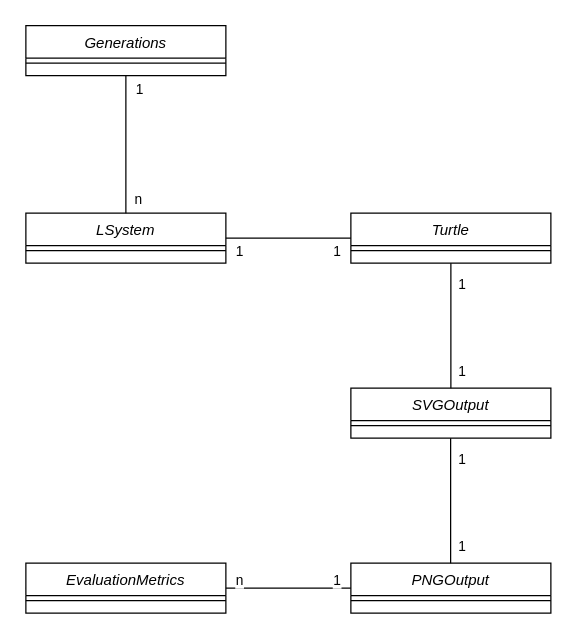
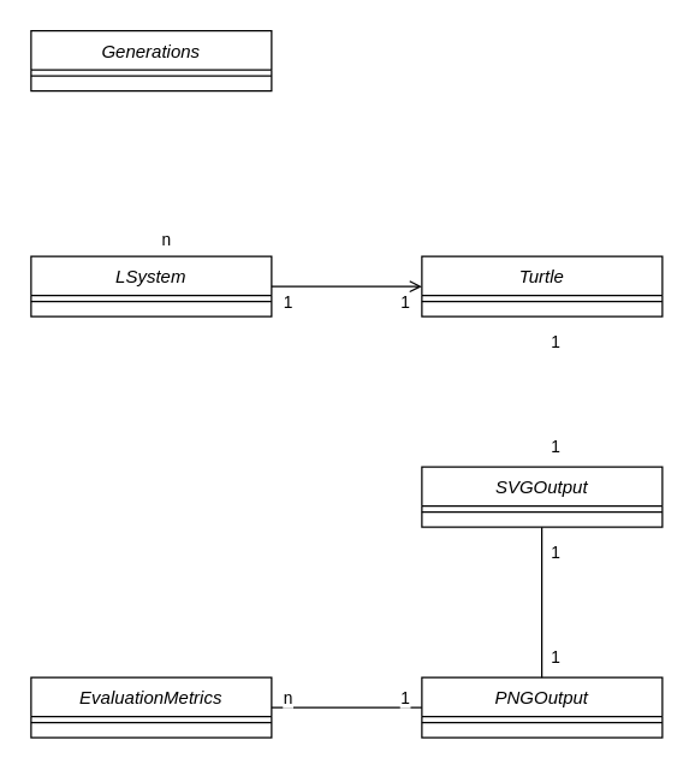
  <mxCell id="0" />
  <mxCell id="1" parent="0" />
  <mxCell id="2" value="LSystem" style="swimlane;fontStyle=2;align=center;verticalAlign=top;childLayout=stackLayout;horizontal=1;startSize=26;horizontalStack=0;resizeParent=1;resizeLast=0;collapsible=1;marginBottom=0;rounded=0;shadow=0;strokeWidth=1;" parent="1" vertex="1"><mxGeometry x="20" y="170" width="160" height="40" as="geometry"><mxRectangle x="230" y="140" width="160" height="26" as="alternateBounds" /></mxGeometry></mxCell>
  <mxCell id="3" value="" style="line;html=1;strokeWidth=1;align=left;verticalAlign=middle;spacingTop=-1;spacingLeft=3;spacingRight=3;rotatable=0;labelPosition=right;points=[];portConstraint=eastwest;" parent="2" vertex="1"><mxGeometry y="26" width="160" height="8" as="geometry" /></mxCell>
  <mxCell id="4" value="Turtle" style="swimlane;fontStyle=2;align=center;verticalAlign=top;childLayout=stackLayout;horizontal=1;startSize=26;horizontalStack=0;resizeParent=1;resizeLast=0;collapsible=1;marginBottom=0;rounded=0;shadow=0;strokeWidth=1;" parent="1" vertex="1"><mxGeometry x="280" y="170" width="160" height="40" as="geometry"><mxRectangle x="230" y="140" width="160" height="26" as="alternateBounds" /></mxGeometry></mxCell>
  <mxCell id="5" value="" style="line;html=1;strokeWidth=1;align=left;verticalAlign=middle;spacingTop=-1;spacingLeft=3;spacingRight=3;rotatable=0;labelPosition=right;points=[];portConstraint=eastwest;" parent="4" vertex="1"><mxGeometry y="26" width="160" height="8" as="geometry" /></mxCell>
  <mxCell id="6" value="SVGOutput" style="swimlane;fontStyle=2;align=center;verticalAlign=top;childLayout=stackLayout;horizontal=1;startSize=26;horizontalStack=0;resizeParent=1;resizeLast=0;collapsible=1;marginBottom=0;rounded=0;shadow=0;strokeWidth=1;" parent="1" vertex="1"><mxGeometry x="280" y="310" width="160" height="40" as="geometry"><mxRectangle x="230" y="140" width="160" height="26" as="alternateBounds" /></mxGeometry></mxCell>
  <mxCell id="7" value="" style="line;html=1;strokeWidth=1;align=left;verticalAlign=middle;spacingTop=-1;spacingLeft=3;spacingRight=3;rotatable=0;labelPosition=right;points=[];portConstraint=eastwest;" parent="6" vertex="1"><mxGeometry y="26" width="160" height="8" as="geometry" /></mxCell>
  <mxCell id="8" value="PNGOutput" style="swimlane;fontStyle=2;align=center;verticalAlign=top;childLayout=stackLayout;horizontal=1;startSize=26;horizontalStack=0;resizeParent=1;resizeLast=0;collapsible=1;marginBottom=0;rounded=0;shadow=0;strokeWidth=1;" parent="1" vertex="1"><mxGeometry x="280" y="450" width="160" height="40" as="geometry"><mxRectangle x="230" y="140" width="160" height="26" as="alternateBounds" /></mxGeometry></mxCell>
  <mxCell id="9" value="" style="line;html=1;strokeWidth=1;align=left;verticalAlign=middle;spacingTop=-1;spacingLeft=3;spacingRight=3;rotatable=0;labelPosition=right;points=[];portConstraint=eastwest;" parent="8" vertex="1"><mxGeometry y="26" width="160" height="8" as="geometry" /></mxCell>
- <mxCell id="10" value="" style="endArrow=none;html=1;rounded=0;exitX=1;exitY=0.5;exitDx=0;exitDy=0;entryX=0;entryY=0.5;entryDx=0;entryDy=0;" parent="1" source="2" target="4" edge="1"><mxGeometry width="50" height="50" relative="1" as="geometry"><mxPoint x="220" y="270" as="sourcePoint" /><mxPoint x="270" y="220" as="targetPoint" /></mxGeometry></mxCell>
+ <mxCell id="10" value="" style="endArrow=open;html=1;rounded=0;exitX=1;exitY=0.5;exitDx=0;exitDy=0;entryX=0;entryY=0.5;entryDx=0;entryDy=0;" parent="1" source="2" target="4" edge="1"><mxGeometry width="50" height="50" relative="1" as="geometry"><mxPoint x="220" y="270" as="sourcePoint" /><mxPoint x="270" y="220" as="targetPoint" /></mxGeometry></mxCell>
  <mxCell id="11" value="1" style="edgeLabel;html=1;align=center;verticalAlign=middle;resizable=0;points=[];" parent="10" vertex="1" connectable="0"><mxGeometry x="-0.164" relative="1" as="geometry"><mxPoint x="-32" y="10" as="offset" /></mxGeometry></mxCell>
- <mxCell id="12" value="" style="endArrow=none;html=1;rounded=0;entryX=0.5;entryY=1;entryDx=0;entryDy=0;" parent="1" source="6" target="4" edge="1"><mxGeometry width="50" height="50" relative="1" as="geometry"><mxPoint x="350" y="280" as="sourcePoint" /><mxPoint x="400" y="230" as="targetPoint" /></mxGeometry></mxCell>
  <mxCell id="13" value="" style="endArrow=none;html=1;rounded=0;entryX=0.5;entryY=1;entryDx=0;entryDy=0;" parent="1" edge="1"><mxGeometry width="50" height="50" relative="1" as="geometry"><mxPoint x="359.8" y="450" as="sourcePoint" /><mxPoint x="359.8" y="350" as="targetPoint" /></mxGeometry></mxCell>
  <mxCell id="14" value="" style="endArrow=none;html=1;rounded=0;entryX=0;entryY=0.5;entryDx=0;entryDy=0;" parent="1" target="16" edge="1"><mxGeometry width="50" height="50" relative="1" as="geometry"><mxPoint x="280" y="470" as="sourcePoint" /><mxPoint x="520.952" y="470" as="targetPoint" /></mxGeometry></mxCell>
  <mxCell id="15" value="1:n" style="edgeLabel;html=1;align=center;verticalAlign=middle;resizable=0;points=[];" parent="14" vertex="1" connectable="0"><mxGeometry x="0.096" y="2" relative="1" as="geometry"><mxPoint as="offset" /></mxGeometry></mxCell>
  <mxCell id="16" value="EvaluationMetrics" style="swimlane;fontStyle=2;align=center;verticalAlign=top;childLayout=stackLayout;horizontal=1;startSize=26;horizontalStack=0;resizeParent=1;resizeLast=0;collapsible=1;marginBottom=0;rounded=0;shadow=0;strokeWidth=1;" parent="1" vertex="1"><mxGeometry x="20" y="450" width="160" height="40" as="geometry"><mxRectangle x="230" y="140" width="160" height="26" as="alternateBounds" /></mxGeometry></mxCell>
  <mxCell id="17" value="" style="line;html=1;strokeWidth=1;align=left;verticalAlign=middle;spacingTop=-1;spacingLeft=3;spacingRight=3;rotatable=0;labelPosition=right;points=[];portConstraint=eastwest;" parent="16" vertex="1"><mxGeometry y="26" width="160" height="8" as="geometry" /></mxCell>
  <mxCell id="18" value="Generations" style="swimlane;fontStyle=2;align=center;verticalAlign=top;childLayout=stackLayout;horizontal=1;startSize=26;horizontalStack=0;resizeParent=1;resizeLast=0;collapsible=1;marginBottom=0;rounded=0;shadow=0;strokeWidth=1;" parent="1" vertex="1"><mxGeometry x="20" y="20" width="160" height="40" as="geometry"><mxRectangle x="230" y="140" width="160" height="26" as="alternateBounds" /></mxGeometry></mxCell>
  <mxCell id="19" value="" style="line;html=1;strokeWidth=1;align=left;verticalAlign=middle;spacingTop=-1;spacingLeft=3;spacingRight=3;rotatable=0;labelPosition=right;points=[];portConstraint=eastwest;" parent="18" vertex="1"><mxGeometry y="26" width="160" height="8" as="geometry" /></mxCell>
- <mxCell id="20" value="" style="endArrow=none;html=1;rounded=0;exitX=0.5;exitY=1;exitDx=0;exitDy=0;" parent="1" source="18" target="2" edge="1"><mxGeometry width="50" height="50" relative="1" as="geometry"><mxPoint x="190" y="200" as="sourcePoint" /><mxPoint x="290" y="200" as="targetPoint" /></mxGeometry></mxCell>
- <mxCell id="21" value="1" style="edgeLabel;html=1;align=center;verticalAlign=middle;resizable=0;points=[];" parent="20" vertex="1" connectable="0"><mxGeometry x="-0.164" relative="1" as="geometry"><mxPoint x="10" y="-36" as="offset" /></mxGeometry></mxCell>
  <mxCell id="22" value="n" style="edgeLabel;html=1;align=center;verticalAlign=middle;resizable=0;points=[];" vertex="1" connectable="0" parent="1"><mxGeometry x="110" y="150.002" as="geometry"><mxPoint x="-1" y="8" as="offset" /></mxGeometry></mxCell>
  <mxCell id="23" value="1" style="edgeLabel;html=1;align=center;verticalAlign=middle;resizable=0;points=[];" vertex="1" connectable="0" parent="1"><mxGeometry x="199.667" y="214" as="geometry"><mxPoint x="69" y="-14" as="offset" /></mxGeometry></mxCell>
  <mxCell id="24" value="1" style="edgeLabel;html=1;align=center;verticalAlign=middle;resizable=0;points=[];" vertex="1" connectable="0" parent="1"><mxGeometry x="299.997" y="240" as="geometry"><mxPoint x="69" y="-14" as="offset" /></mxGeometry></mxCell>
  <mxCell id="25" value="1" style="edgeLabel;html=1;align=center;verticalAlign=middle;resizable=0;points=[];" vertex="1" connectable="0" parent="1"><mxGeometry x="299.997" y="310" as="geometry"><mxPoint x="69" y="-14" as="offset" /></mxGeometry></mxCell>
  <mxCell id="26" value="1" style="edgeLabel;html=1;align=center;verticalAlign=middle;resizable=0;points=[];" vertex="1" connectable="0" parent="1"><mxGeometry x="299.997" y="380" as="geometry"><mxPoint x="69" y="-14" as="offset" /></mxGeometry></mxCell>
  <mxCell id="27" value="1" style="edgeLabel;html=1;align=center;verticalAlign=middle;resizable=0;points=[];" vertex="1" connectable="0" parent="1"><mxGeometry x="299.997" y="450" as="geometry"><mxPoint x="69" y="-14" as="offset" /></mxGeometry></mxCell>
  <mxCell id="28" value="n" style="edgeLabel;html=1;align=center;verticalAlign=middle;resizable=0;points=[];" vertex="1" connectable="0" parent="1"><mxGeometry x="190" y="463" as="geometry" /></mxCell>
  <mxCell id="29" value="1" style="edgeLabel;html=1;align=center;verticalAlign=middle;resizable=0;points=[];" vertex="1" connectable="0" parent="1"><mxGeometry x="199.667" y="477" as="geometry"><mxPoint x="69" y="-14" as="offset" /></mxGeometry></mxCell>
